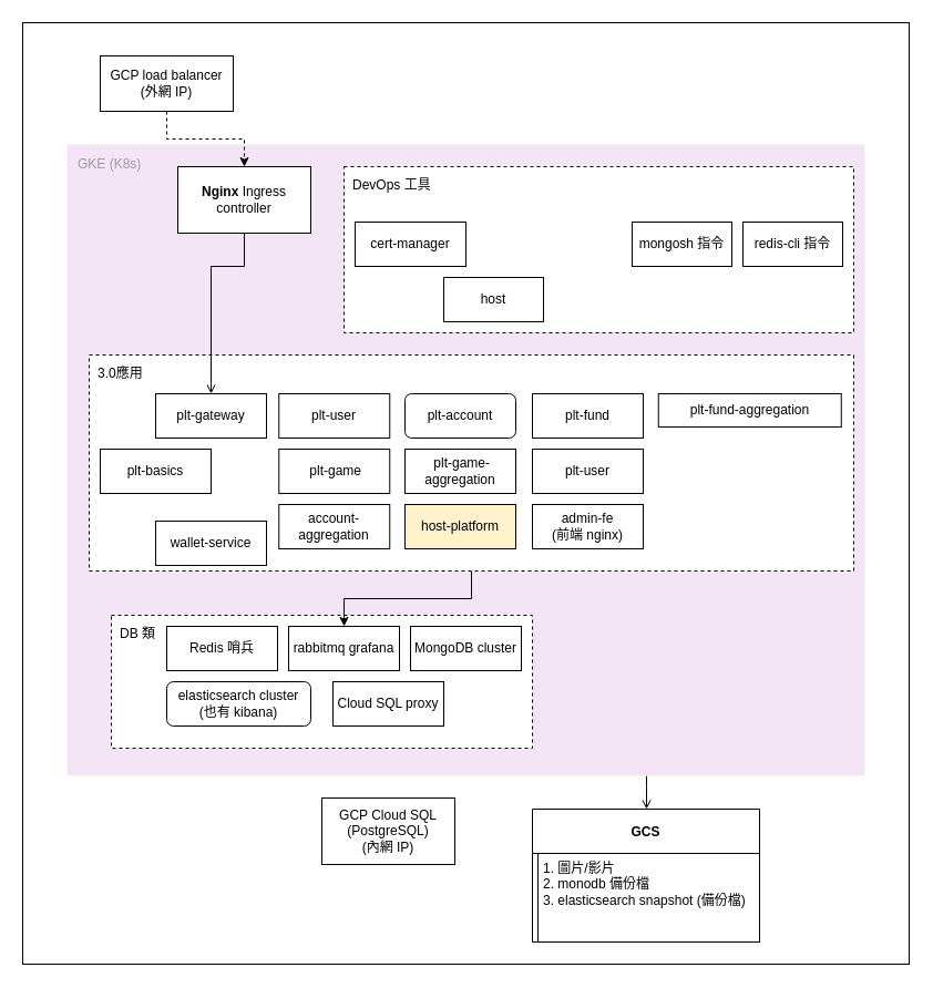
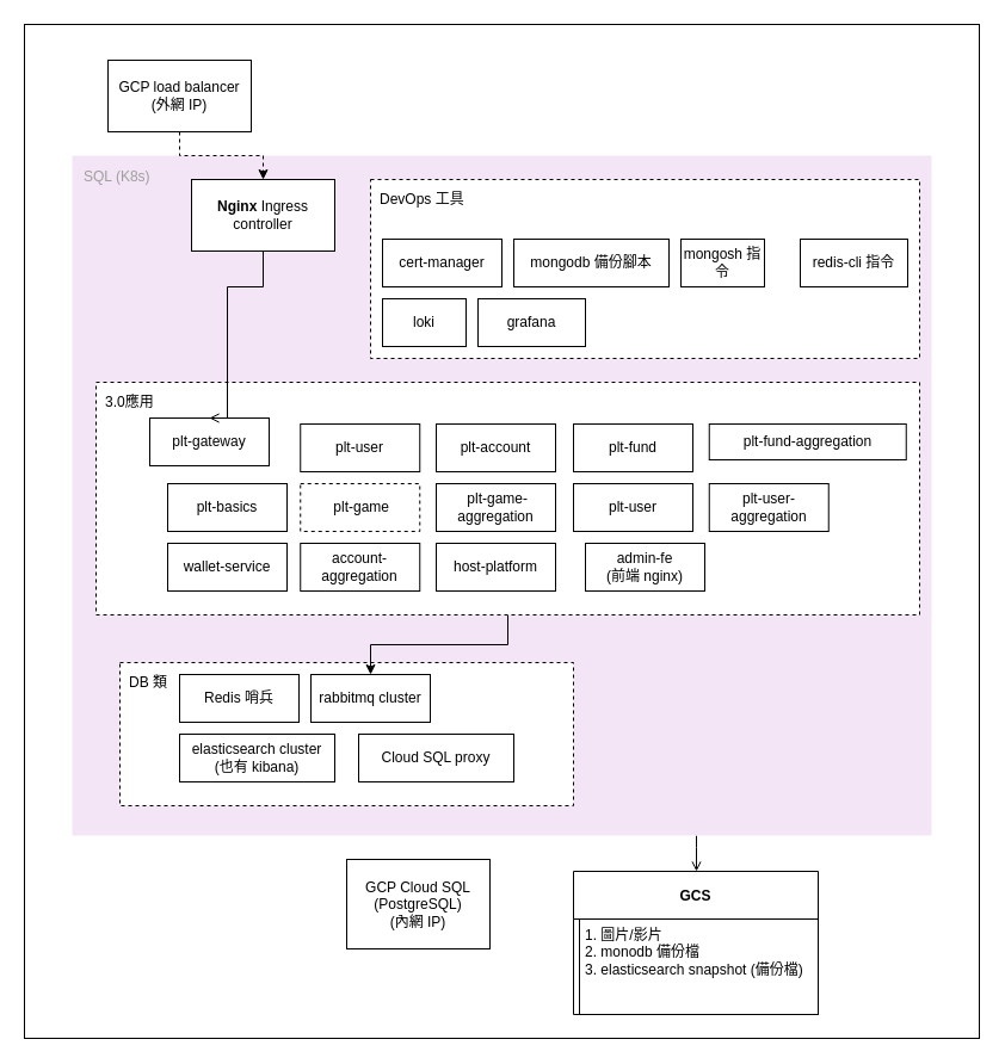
  <mxCell id="0" />
  <mxCell id="1" parent="0" />
  <mxCell id="2" value="" style="rounded=0;whiteSpace=wrap;html=1;" vertex="1" parent="1"><mxGeometry x="20" y="20" width="800" height="850" as="geometry" /></mxCell>
  <mxCell id="3" style="edgeStyle=orthogonalEdgeStyle;rounded=0;orthogonalLoop=1;jettySize=auto;html=1;endArrow=open;" edge="1" parent="1" source="4" target="27"><mxGeometry relative="1" as="geometry"><Array as="points"><mxPoint x="583" y="710" /><mxPoint x="583" y="710" /></Array></mxGeometry></mxCell>
- <mxCell id="4" value="GKE (K8s)" style="sketch=0;points=[[0,0,0],[0.25,0,0],[0.5,0,0],[0.75,0,0],[1,0,0],[1,0.25,0],[1,0.5,0],[1,0.75,0],[1,1,0],[0.75,1,0],[0.5,1,0],[0.25,1,0],[0,1,0],[0,0.75,0],[0,0.5,0],[0,0.25,0]];rounded=1;absoluteArcSize=1;arcSize=2;html=1;strokeColor=none;gradientColor=none;shadow=0;dashed=0;fontSize=12;fontColor=#9E9E9E;align=left;verticalAlign=top;spacing=10;spacingTop=-4;fillColor=#F3E5F5;" vertex="1" parent="1"><mxGeometry x="60" y="130" width="720" height="570" as="geometry" /></mxCell>
+ <mxCell id="4" value="SQL (K8s)" style="sketch=0;points=[[0,0,0],[0.25,0,0],[0.5,0,0],[0.75,0,0],[1,0,0],[1,0.25,0],[1,0.5,0],[1,0.75,0],[1,1,0],[0.75,1,0],[0.5,1,0],[0.25,1,0],[0,1,0],[0,0.75,0],[0,0.5,0],[0,0.25,0]];rounded=1;absoluteArcSize=1;arcSize=2;html=1;strokeColor=none;gradientColor=none;shadow=0;dashed=0;fontSize=12;fontColor=#9E9E9E;align=left;verticalAlign=top;spacing=10;spacingTop=-4;fillColor=#F3E5F5;" vertex="1" parent="1"><mxGeometry x="60" y="130" width="720" height="570" as="geometry" /></mxCell>
  <mxCell id="5" value="DB 類" style="rounded=0;whiteSpace=wrap;html=1;align=left;verticalAlign=top;spacingTop=0;spacingLeft=3;spacing=5;spacingRight=3;dashed=1;" vertex="1" parent="1"><mxGeometry x="100" y="555" width="380" height="120" as="geometry" /></mxCell>
  <mxCell id="6" value="Redis 哨兵" style="rounded=0;whiteSpace=wrap;html=1;" vertex="1" parent="1"><mxGeometry x="150" y="565" width="100" height="40" as="geometry" /></mxCell>
- <mxCell id="7" value="rabbitmq grafana" style="rounded=0;whiteSpace=wrap;html=1;" vertex="1" parent="1"><mxGeometry x="260" y="565" width="100" height="40" as="geometry" /></mxCell>
- <mxCell id="8" value="Cloud SQL proxy" style="rounded=0;whiteSpace=wrap;html=1;" vertex="1" parent="1"><mxGeometry x="300" y="615" width="100" height="40" as="geometry" /></mxCell>
- <mxCell id="9" value="MongoDB cluster" style="rounded=0;whiteSpace=wrap;html=1;" vertex="1" parent="1"><mxGeometry x="370" y="565" width="100" height="40" as="geometry" /></mxCell>
- <mxCell id="10" value="elasticsearch cluster&lt;br&gt;(也有 kibana)" style="whiteSpace=wrap;html=1;rounded=1;" vertex="1" parent="1"><mxGeometry x="150" y="615" width="130" height="40" as="geometry" /></mxCell>
+ <mxCell id="7" value="rabbitmq cluster" style="rounded=0;whiteSpace=wrap;html=1;" vertex="1" parent="1"><mxGeometry x="260" y="565" width="100" height="40" as="geometry" /></mxCell>
+ <mxCell id="8" value="Cloud SQL proxy" style="rounded=0;whiteSpace=wrap;html=1;" vertex="1" parent="1"><mxGeometry x="300" y="615" width="130" height="40" as="geometry" /></mxCell>
+ <mxCell id="10" value="elasticsearch cluster&lt;br&gt;(也有 kibana)" style="rounded=0;whiteSpace=wrap;html=1;" vertex="1" parent="1"><mxGeometry x="150" y="615" width="130" height="40" as="geometry" /></mxCell>
  <mxCell id="11" style="edgeStyle=orthogonalEdgeStyle;rounded=0;orthogonalLoop=1;jettySize=auto;html=1;" edge="1" parent="1" source="12" target="7"><mxGeometry relative="1" as="geometry" /></mxCell>
  <mxCell id="12" value="3.0應用" style="rounded=0;whiteSpace=wrap;html=1;align=left;verticalAlign=top;spacingTop=0;spacingLeft=3;spacing=5;spacingRight=3;dashed=1;" vertex="1" parent="1"><mxGeometry x="80" y="320" width="690" height="195" as="geometry" /></mxCell>
- <mxCell id="13" value="plt-gateway" style="rounded=0;whiteSpace=wrap;html=1;" vertex="1" parent="1"><mxGeometry x="140" y="355" width="100" height="40" as="geometry" /></mxCell>
- <mxCell id="14" value="plt-account" style="whiteSpace=wrap;html=1;rounded=1;" vertex="1" parent="1"><mxGeometry x="365" y="355" width="100" height="40" as="geometry" /></mxCell>
+ <mxCell id="13" value="plt-gateway" style="rounded=0;whiteSpace=wrap;html=1;" vertex="1" parent="1"><mxGeometry x="125" y="350" width="100" height="40" as="geometry" /></mxCell>
+ <mxCell id="14" value="plt-account" style="rounded=0;whiteSpace=wrap;html=1;" vertex="1" parent="1"><mxGeometry x="365" y="355" width="100" height="40" as="geometry" /></mxCell>
  <mxCell id="15" value="plt-user" style="rounded=0;whiteSpace=wrap;html=1;" vertex="1" parent="1"><mxGeometry x="251.25" y="355" width="100" height="40" as="geometry" /></mxCell>
- <mxCell id="16" value="&lt;span style=&quot;&quot;&gt;plt-basics&lt;/span&gt;" style="rounded=0;whiteSpace=wrap;html=1;" vertex="1" parent="1"><mxGeometry x="90" y="405" width="100" height="40" as="geometry" /></mxCell>
+ <mxCell id="16" value="&lt;span style=&quot;&quot;&gt;plt-basics&lt;/span&gt;" style="rounded=0;whiteSpace=wrap;html=1;" vertex="1" parent="1"><mxGeometry x="140" y="405" width="100" height="40" as="geometry" /></mxCell>
  <mxCell id="17" style="edgeStyle=orthogonalEdgeStyle;rounded=0;orthogonalLoop=1;jettySize=auto;html=1;entryX=0.5;entryY=0;entryDx=0;entryDy=0;endArrow=open;" edge="1" parent="1" source="18" target="13"><mxGeometry relative="1" as="geometry"><Array as="points"><mxPoint x="220" y="240" /><mxPoint x="190" y="240" /></Array></mxGeometry></mxCell>
  <mxCell id="18" value="&lt;b&gt;Nginx&lt;/b&gt; Ingress controller" style="rounded=0;whiteSpace=wrap;html=1;" vertex="1" parent="1"><mxGeometry x="160" y="150" width="120" height="60" as="geometry" /></mxCell>
  <mxCell id="19" style="edgeStyle=orthogonalEdgeStyle;rounded=0;orthogonalLoop=1;jettySize=auto;html=1;entryX=0.5;entryY=0;entryDx=0;entryDy=0;dashed=1;" edge="1" parent="1" source="20" target="18"><mxGeometry relative="1" as="geometry" /></mxCell>
- <mxCell id="20" value="GCP load balancer&lt;br&gt;(外網 IP)" style="rounded=0;whiteSpace=wrap;html=1;" vertex="1" parent="1"><mxGeometry x="90" y="50" width="120" height="50" as="geometry" /></mxCell>
- <mxCell id="21" value="GCP Cloud SQL&lt;br&gt;(PostgreSQL)&lt;br&gt;(內網 IP)" style="rounded=0;whiteSpace=wrap;html=1;" vertex="1" parent="1"><mxGeometry x="290" y="720" width="120" height="60" as="geometry" /></mxCell>
+ <mxCell id="20" value="GCP load balancer&lt;br&gt;(外網 IP)" style="rounded=0;whiteSpace=wrap;html=1;" vertex="1" parent="1"><mxGeometry x="90" y="50" width="120" height="60" as="geometry" /></mxCell>
+ <mxCell id="21" value="GCP Cloud SQL&lt;br&gt;(PostgreSQL)&lt;br&gt;(內網 IP)" style="rounded=0;whiteSpace=wrap;html=1;" vertex="1" parent="1"><mxGeometry x="290" y="720" width="120" height="75" as="geometry" /></mxCell>
  <mxCell id="22" value="DevOps 工具" style="rounded=0;whiteSpace=wrap;html=1;align=left;verticalAlign=top;spacingTop=0;spacingLeft=3;spacing=5;spacingRight=3;dashed=1;" vertex="1" parent="1"><mxGeometry x="310" y="150" width="460" height="150" as="geometry" /></mxCell>
  <mxCell id="23" value="cert-manager" style="rounded=0;whiteSpace=wrap;html=1;" vertex="1" parent="1"><mxGeometry x="320" y="200" width="100" height="40" as="geometry" /></mxCell>
- <mxCell id="25" value="mongosh 指令" style="rounded=0;whiteSpace=wrap;html=1;" vertex="1" parent="1"><mxGeometry x="570" y="200" width="90" height="40" as="geometry" /></mxCell>
+ <mxCell id="24" value="mongodb 備份腳本" style="rounded=0;whiteSpace=wrap;html=1;" vertex="1" parent="1"><mxGeometry x="430" y="200" width="130" height="40" as="geometry" /></mxCell>
+ <mxCell id="25" value="mongosh 指令" style="rounded=0;whiteSpace=wrap;html=1;" vertex="1" parent="1"><mxGeometry x="570" y="200" width="70" height="40" as="geometry" /></mxCell>
  <mxCell id="26" value="redis-cli 指令" style="rounded=0;whiteSpace=wrap;html=1;" vertex="1" parent="1"><mxGeometry x="670" y="200" width="90" height="40" as="geometry" /></mxCell>
  <mxCell id="27" value="GCS" style="swimlane;startSize=40;" vertex="1" parent="1"><mxGeometry x="480" y="730" width="205" height="120" as="geometry"><mxRectangle x="475" y="630" width="60" height="23" as="alternateBounds" /></mxGeometry></mxCell>
  <mxCell id="28" value="1. 圖片/影片&lt;br&gt;2. monodb 備份檔&lt;br&gt;3. elasticsearch snapshot (備份檔)" style="rounded=0;whiteSpace=wrap;html=1;align=left;verticalAlign=top;spacing=2;spacingLeft=3;" vertex="1" parent="27"><mxGeometry x="5" y="40" width="200" height="80" as="geometry" /></mxCell>
  <mxCell id="29" value="plt-fund" style="rounded=0;whiteSpace=wrap;html=1;" vertex="1" parent="1"><mxGeometry x="480" y="355" width="100" height="40" as="geometry" /></mxCell>
  <mxCell id="30" value="plt-fund-aggregation" style="rounded=0;whiteSpace=wrap;html=1;" vertex="1" parent="1"><mxGeometry x="593.75" y="355" width="165" height="30" as="geometry" /></mxCell>
- <mxCell id="31" value="&amp;nbsp;plt-game" style="rounded=0;whiteSpace=wrap;html=1;" vertex="1" parent="1"><mxGeometry x="251.25" y="405" width="100" height="40" as="geometry" /></mxCell>
+ <mxCell id="31" value="&amp;nbsp;plt-game" style="rounded=0;whiteSpace=wrap;html=1;dashed=1;" vertex="1" parent="1"><mxGeometry x="251.25" y="405" width="100" height="40" as="geometry" /></mxCell>
  <mxCell id="32" value="&amp;nbsp;plt-game-aggregation" style="rounded=0;whiteSpace=wrap;html=1;" vertex="1" parent="1"><mxGeometry x="365" y="405" width="100" height="40" as="geometry" /></mxCell>
  <mxCell id="33" value="plt-user" style="rounded=0;whiteSpace=wrap;html=1;" vertex="1" parent="1"><mxGeometry x="480" y="405" width="100" height="40" as="geometry" /></mxCell>
- <mxCell id="35" value="wallet-service" style="rounded=0;whiteSpace=wrap;html=1;" vertex="1" parent="1"><mxGeometry x="140" y="470" width="100" height="40" as="geometry" /></mxCell>
+ <mxCell id="34" value="plt-user-aggregation" style="rounded=0;whiteSpace=wrap;html=1;" vertex="1" parent="1"><mxGeometry x="593.75" y="405" width="100" height="40" as="geometry" /></mxCell>
+ <mxCell id="35" value="wallet-service" style="rounded=0;whiteSpace=wrap;html=1;" vertex="1" parent="1"><mxGeometry x="140" y="455" width="100" height="40" as="geometry" /></mxCell>
  <mxCell id="36" value="account-aggregation" style="rounded=0;whiteSpace=wrap;html=1;" vertex="1" parent="1"><mxGeometry x="251.25" y="455" width="100" height="40" as="geometry" /></mxCell>
- <mxCell id="37" value="host-platform" style="rounded=0;whiteSpace=wrap;html=1;fillColor=#fff2cc;" vertex="1" parent="1"><mxGeometry x="365" y="455" width="100" height="40" as="geometry" /></mxCell>
- <mxCell id="38" value="admin-fe&lt;br&gt;(前端 nginx)" style="rounded=0;whiteSpace=wrap;html=1;" vertex="1" parent="1"><mxGeometry x="480" y="455" width="100" height="40" as="geometry" /></mxCell>
- <mxCell id="40" value="host" style="rounded=0;whiteSpace=wrap;html=1;" vertex="1" parent="1"><mxGeometry x="400" y="250" width="90" height="40" as="geometry" /></mxCell>
+ <mxCell id="37" value="host-platform" style="rounded=0;whiteSpace=wrap;html=1;" vertex="1" parent="1"><mxGeometry x="365" y="455" width="100" height="40" as="geometry" /></mxCell>
+ <mxCell id="38" value="admin-fe&lt;br&gt;(前端 nginx)" style="rounded=0;whiteSpace=wrap;html=1;" vertex="1" parent="1"><mxGeometry x="490" y="455" width="100" height="40" as="geometry" /></mxCell>
+ <mxCell id="39" value="loki" style="rounded=0;whiteSpace=wrap;html=1;" vertex="1" parent="1"><mxGeometry x="320" y="250" width="70" height="40" as="geometry" /></mxCell>
+ <mxCell id="40" value="grafana" style="rounded=0;whiteSpace=wrap;html=1;" vertex="1" parent="1"><mxGeometry x="400" y="250" width="90" height="40" as="geometry" /></mxCell>
